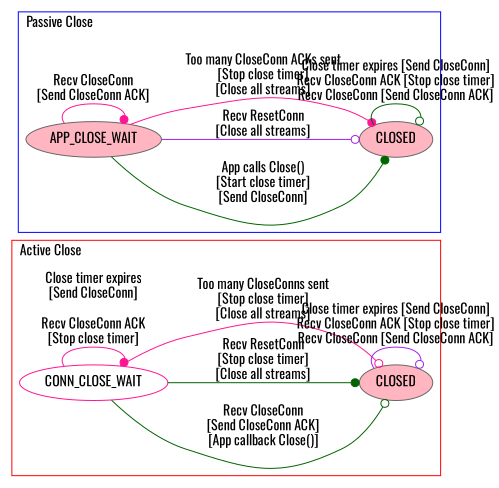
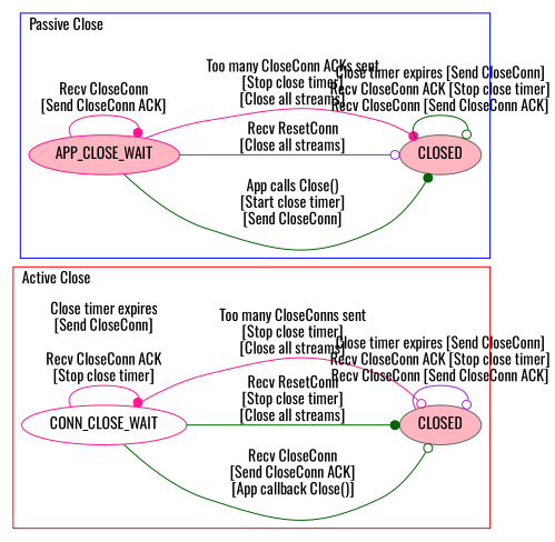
  digraph {
    fontname=Oswald
    rankdir=LR
    node [color=deeppink fillcolor=lightpink fontname=Oswald shape=ellipse style=filled]
    edge [arrowhead=dot color=deeppink fontname=Oswald]
    n1 [fillcolor=white label=CONN_CLOSE_WAIT]
    n2 [color=gray40 label=CLOSED]
-   n3 [color=gray40 label=APP_CLOSE_WAIT]
+   n3 [label=APP_CLOSE_WAIT]
    n4 [color=gray40 label=CLOSED]
    subgraph cluster_1 {
      color=red
      label="Active Close"
      labeljust=l
      n1
      n2
    }
    subgraph cluster_2 {
      color=blue
      label="Passive Close"
      labeljust=l
      n3
      n4
    }
    n1 -> n1 [label="Close timer expires\n[Send CloseConn]\n\nRecv CloseConn ACK\n[Stop close timer]"]
    n1 -> n2 [arrowhead=odot color=darkgreen label="Recv CloseConn\n[Send CloseConn ACK]\n[App callback Close()]"]
    n1 -> n2 [color=darkgreen label="Recv ResetConn\n[Stop close timer]\n[Close all streams]"]
    n1 -> n2 [arrowhead=odot label="Too many CloseConns sent\n[Stop close timer]\n[Close all streams]"]
    n2 -> n2 [arrowhead=odot color=purple label="Close timer expires [Send CloseConn]\nRecv CloseConn ACK [Stop close timer]\nRecv CloseConn [Send CloseConn ACK]"]
    n3 -> n3 [label="Recv CloseConn\n[Send CloseConn ACK]"]
    n3 -> n4 [color=darkgreen label="App calls Close()\n[Start close timer]\n[Send CloseConn]\n"]
    n3 -> n4 [arrowhead=odot color=purple label="Recv ResetConn\n[Close all streams]"]
    n3 -> n4 [label="Too many CloseConn ACKs sent\n[Stop close timer]\n[Close all streams]"]
    n4 -> n4 [arrowhead=odot color=darkgreen label="Close timer expires [Send CloseConn]\nRecv CloseConn ACK [Stop close timer]\nRecv CloseConn [Send CloseConn ACK]"]
  }
